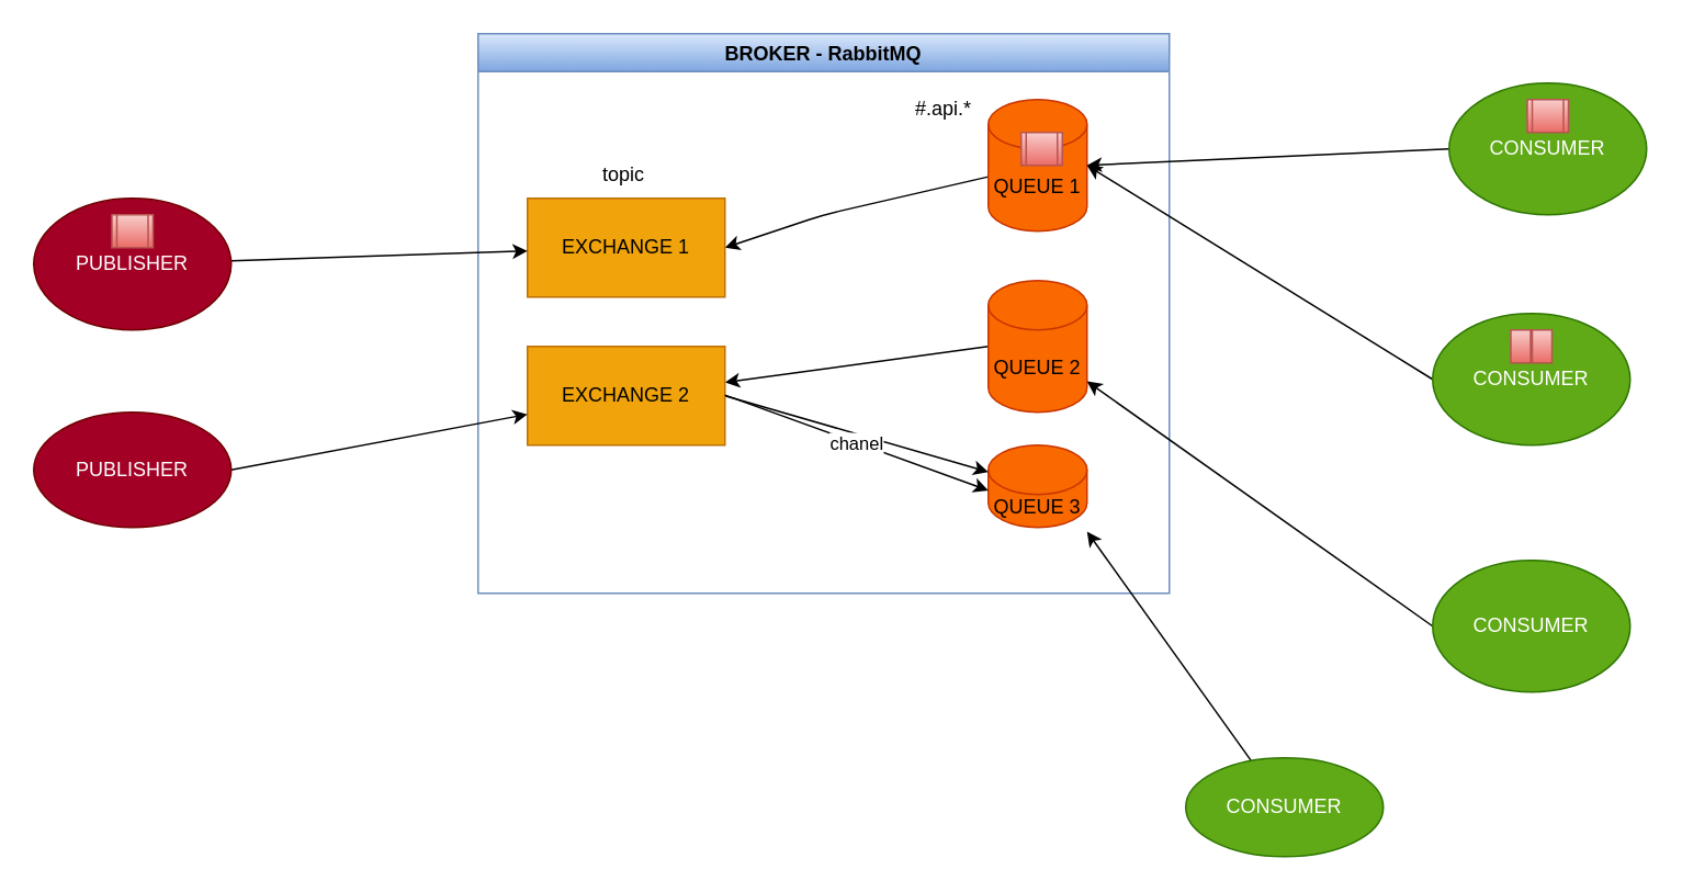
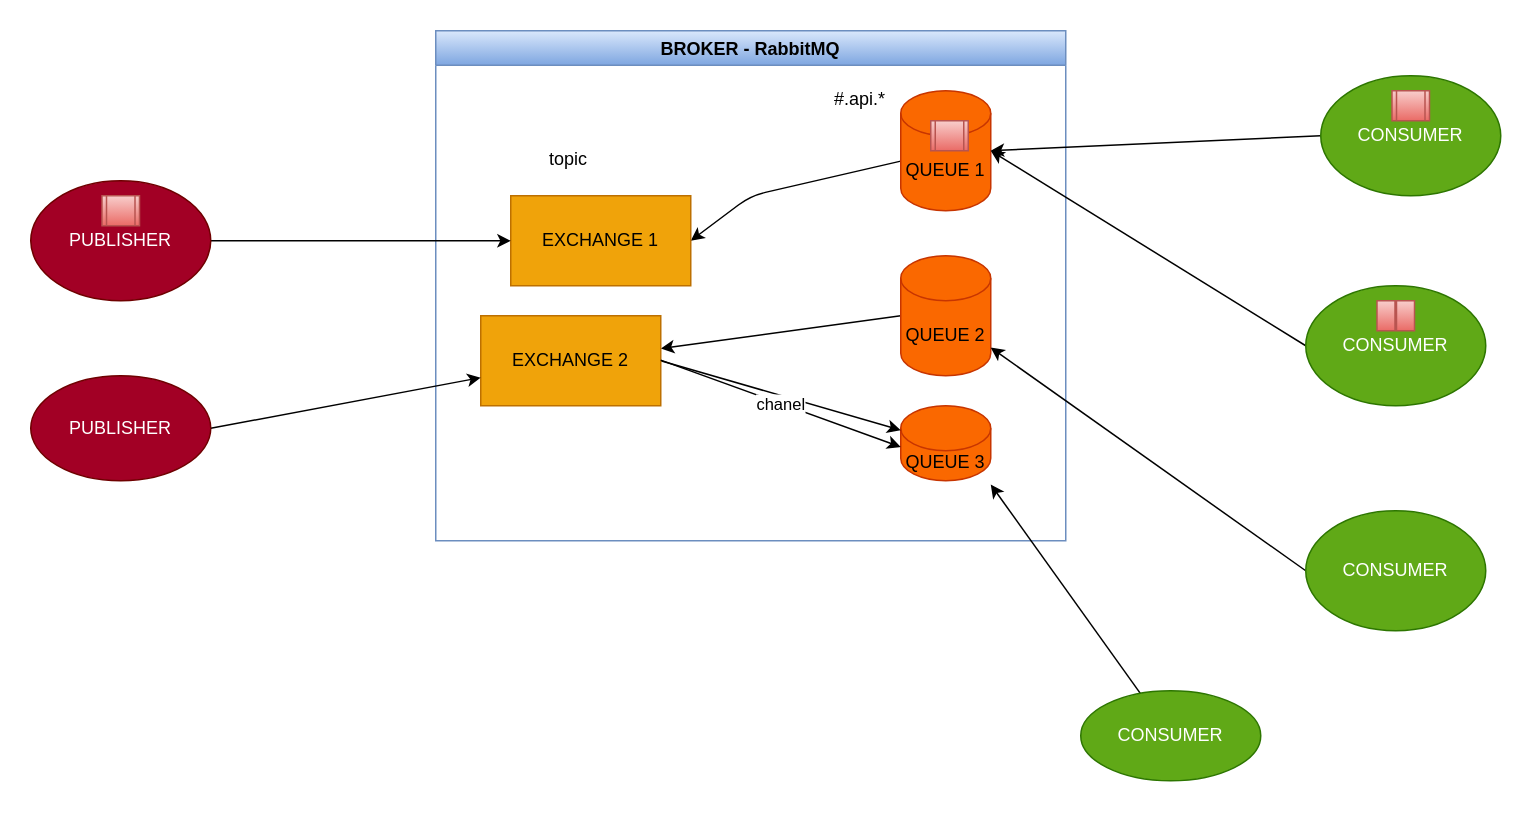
  <mxCell id="0" />
  <mxCell id="1" parent="0" />
  <mxCell id="2" value="BROKER - RabbitMQ" style="swimlane;fillColor=#dae8fc;strokeColor=#6c8ebf;gradientColor=#7ea6e0;" parent="1" vertex="1"><mxGeometry x="290" y="20" width="420" height="340" as="geometry" /></mxCell>
  <mxCell id="3" style="edgeStyle=none;html=1;entryX=1;entryY=0.5;entryDx=0;entryDy=0;" parent="2" source="4" target="8" edge="1"><mxGeometry relative="1" as="geometry"><mxPoint x="270" y="70" as="sourcePoint" /><mxPoint x="170" y="80" as="targetPoint" /><Array as="points"><mxPoint x="210" y="110" /></Array></mxGeometry></mxCell>
  <mxCell id="4" value="QUEUE 1" style="shape=cylinder3;whiteSpace=wrap;html=1;boundedLbl=1;backgroundOutline=1;size=15;fillColor=#fa6800;fontColor=#000000;strokeColor=#C73500;" parent="2" vertex="1"><mxGeometry x="310" y="40" width="60" height="80" as="geometry" /></mxCell>
  <mxCell id="5" style="edgeStyle=none;html=1;exitX=0;exitY=0.5;exitDx=0;exitDy=0;exitPerimeter=0;" parent="2" source="6" target="10" edge="1"><mxGeometry relative="1" as="geometry" /></mxCell>
  <mxCell id="6" value="QUEUE 2" style="shape=cylinder3;whiteSpace=wrap;html=1;boundedLbl=1;backgroundOutline=1;size=15;fillColor=#fa6800;fontColor=#000000;strokeColor=#C73500;" parent="2" vertex="1"><mxGeometry x="310" y="150" width="60" height="80" as="geometry" /></mxCell>
  <mxCell id="7" value="QUEUE 3" style="shape=cylinder3;whiteSpace=wrap;html=1;boundedLbl=1;backgroundOutline=1;size=15;fillColor=#fa6800;fontColor=#000000;strokeColor=#C73500;" parent="2" vertex="1"><mxGeometry x="310" y="250" width="60" height="50" as="geometry" /></mxCell>
- <mxCell id="8" value="EXCHANGE 1" style="rounded=0;whiteSpace=wrap;html=1;fillColor=#f0a30a;fontColor=#000000;strokeColor=#BD7000;" parent="2" vertex="1"><mxGeometry x="30" y="100" width="120" height="60" as="geometry" /></mxCell>
+ <mxCell id="8" value="EXCHANGE 1" style="rounded=0;whiteSpace=wrap;html=1;fillColor=#f0a30a;fontColor=#000000;strokeColor=#BD7000;" parent="2" vertex="1"><mxGeometry x="50" y="110" width="120" height="60" as="geometry" /></mxCell>
  <mxCell id="9" style="edgeStyle=none;html=1;exitX=1;exitY=0.5;exitDx=0;exitDy=0;" parent="2" source="10" target="7" edge="1"><mxGeometry relative="1" as="geometry"><Array as="points" /></mxGeometry></mxCell>
  <mxCell id="10" value="EXCHANGE 2" style="rounded=0;whiteSpace=wrap;html=1;fillColor=#f0a30a;fontColor=#000000;strokeColor=#BD7000;" parent="2" vertex="1"><mxGeometry x="30" y="190" width="120" height="60" as="geometry" /></mxCell>
  <mxCell id="11" value="" style="endArrow=classic;html=1;entryX=0;entryY=0;entryDx=0;entryDy=27.5;entryPerimeter=0;" parent="2" target="7" edge="1"><mxGeometry relative="1" as="geometry"><mxPoint x="150" y="219.57" as="sourcePoint" /><mxPoint x="250" y="219.57" as="targetPoint" /></mxGeometry></mxCell>
  <mxCell id="12" value="chanel" style="edgeLabel;resizable=0;html=1;align=center;verticalAlign=middle;" parent="11" connectable="0" vertex="1"><mxGeometry relative="1" as="geometry" /></mxCell>
  <mxCell id="13" value="topic" style="text;strokeColor=none;fillColor=none;align=left;verticalAlign=middle;spacingLeft=4;spacingRight=4;overflow=hidden;points=[[0,0.5],[1,0.5]];portConstraint=eastwest;rotatable=0;" parent="2" vertex="1"><mxGeometry x="70" y="70" width="80" height="30" as="geometry" /></mxCell>
  <mxCell id="14" value="#.api.*" style="text;strokeColor=none;fillColor=none;align=left;verticalAlign=middle;spacingLeft=4;spacingRight=4;overflow=hidden;points=[[0,0.5],[1,0.5]];portConstraint=eastwest;rotatable=0;" parent="2" vertex="1"><mxGeometry x="260" y="30" width="80" height="30" as="geometry" /></mxCell>
  <mxCell id="15" value="" style="shape=process;whiteSpace=wrap;html=1;backgroundOutline=1;fillColor=#f8cecc;gradientColor=#ea6b66;strokeColor=#b85450;" vertex="1" parent="2"><mxGeometry x="330" y="60" width="25" height="20" as="geometry" /></mxCell>
  <mxCell id="16" style="edgeStyle=none;html=1;" parent="1" source="17" target="8" edge="1"><mxGeometry relative="1" as="geometry" /></mxCell>
  <mxCell id="17" value="PUBLISHER" style="ellipse;whiteSpace=wrap;html=1;fillColor=#a20025;fontColor=#ffffff;strokeColor=#6F0000;" parent="1" vertex="1"><mxGeometry x="20" y="120" width="120" height="80" as="geometry" /></mxCell>
  <mxCell id="18" style="edgeStyle=none;html=1;exitX=0;exitY=0.5;exitDx=0;exitDy=0;entryX=1;entryY=0.5;entryDx=0;entryDy=0;entryPerimeter=0;" parent="1" source="19" target="4" edge="1"><mxGeometry relative="1" as="geometry" /></mxCell>
  <mxCell id="19" value="CONSUMER" style="ellipse;whiteSpace=wrap;html=1;fillColor=#60a917;fontColor=#ffffff;strokeColor=#2D7600;" parent="1" vertex="1"><mxGeometry x="880" y="50" width="120" height="80" as="geometry" /></mxCell>
  <mxCell id="20" style="edgeStyle=none;html=1;exitX=0;exitY=0.5;exitDx=0;exitDy=0;" parent="1" source="21" edge="1"><mxGeometry relative="1" as="geometry"><mxPoint x="660" y="100" as="targetPoint" /></mxGeometry></mxCell>
  <mxCell id="21" value="CONSUMER" style="ellipse;whiteSpace=wrap;html=1;fillColor=#60a917;fontColor=#ffffff;strokeColor=#2D7600;" parent="1" vertex="1"><mxGeometry x="870" y="190" width="120" height="80" as="geometry" /></mxCell>
  <mxCell id="22" style="edgeStyle=none;html=1;exitX=0;exitY=0.5;exitDx=0;exitDy=0;" parent="1" source="23" target="6" edge="1"><mxGeometry relative="1" as="geometry" /></mxCell>
  <mxCell id="23" value="CONSUMER" style="ellipse;whiteSpace=wrap;html=1;fillColor=#60a917;fontColor=#ffffff;strokeColor=#2D7600;" parent="1" vertex="1"><mxGeometry x="870" y="340" width="120" height="80" as="geometry" /></mxCell>
  <mxCell id="24" style="edgeStyle=none;html=1;exitX=1;exitY=0.5;exitDx=0;exitDy=0;" parent="1" source="25" target="10" edge="1"><mxGeometry relative="1" as="geometry" /></mxCell>
  <mxCell id="25" value="PUBLISHER" style="ellipse;whiteSpace=wrap;html=1;fillColor=#a20025;fontColor=#ffffff;strokeColor=#6F0000;" parent="1" vertex="1"><mxGeometry x="20" y="250" width="120" height="70" as="geometry" /></mxCell>
  <mxCell id="26" style="edgeStyle=none;html=1;entryX=1;entryY=0;entryDx=0;entryDy=52.5;entryPerimeter=0;" parent="1" source="27" target="7" edge="1"><mxGeometry relative="1" as="geometry"><mxPoint x="790" y="440" as="targetPoint" /></mxGeometry></mxCell>
  <mxCell id="27" value="CONSUMER" style="ellipse;whiteSpace=wrap;html=1;fillColor=#60a917;fontColor=#ffffff;strokeColor=#2D7600;" parent="1" vertex="1"><mxGeometry x="720" y="460" width="120" height="60" as="geometry" /></mxCell>
  <mxCell id="28" value="" style="shape=process;whiteSpace=wrap;html=1;backgroundOutline=1;fillColor=#f8cecc;gradientColor=#ea6b66;strokeColor=#b85450;" parent="1" vertex="1"><mxGeometry x="67.5" y="130" width="25" height="20" as="geometry" /></mxCell>
  <mxCell id="29" value="" style="shape=process;whiteSpace=wrap;html=1;backgroundOutline=1;fillColor=#f8cecc;gradientColor=#ea6b66;strokeColor=#b85450;size=0.5;" vertex="1" parent="1"><mxGeometry x="917.5" y="200" width="25" height="20" as="geometry" /></mxCell>
  <mxCell id="30" value="" style="shape=process;whiteSpace=wrap;html=1;backgroundOutline=1;fillColor=#f8cecc;gradientColor=#ea6b66;strokeColor=#b85450;" vertex="1" parent="1"><mxGeometry x="927.5" y="60" width="25" height="20" as="geometry" /></mxCell>
